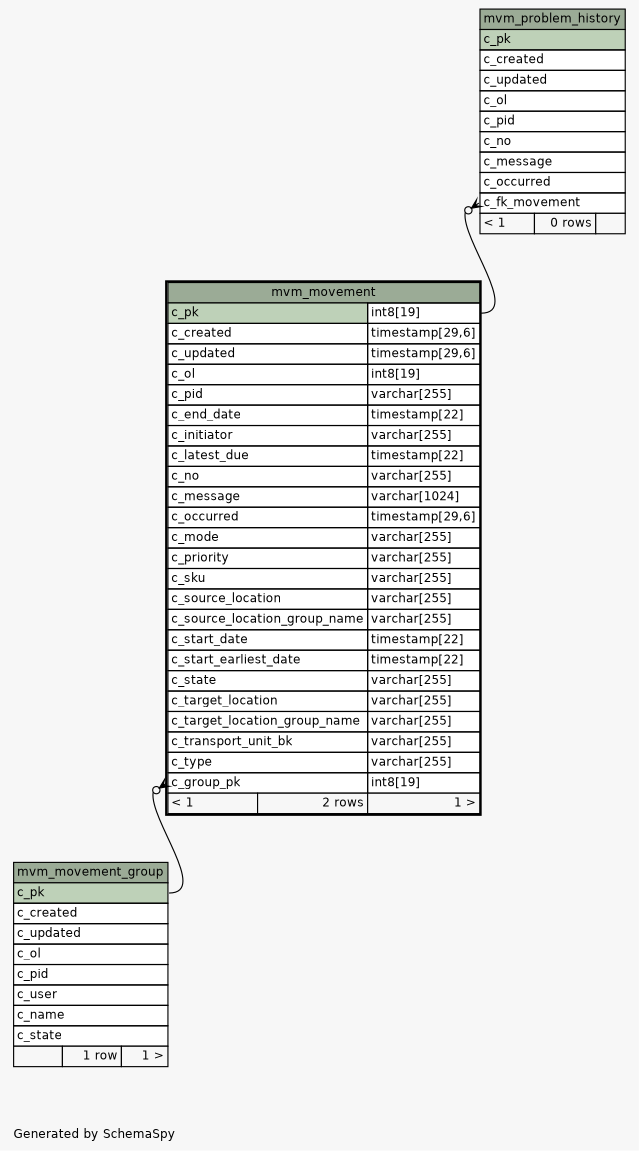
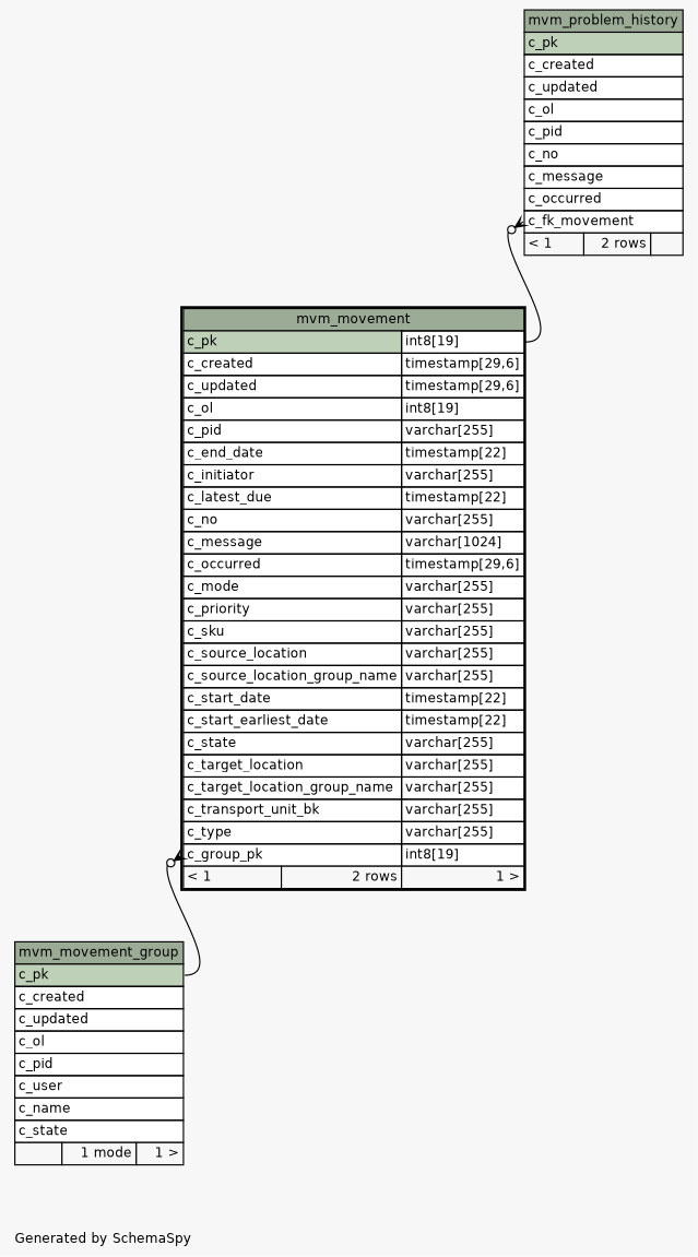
  digraph {
    bgcolor="#f7f7f7"
    fontname=Helvetica
    fontsize=11
    label="\nGenerated by SchemaSpy"
    labeljust=l
    nodesep=0.18
    rankdir=TB
    ranksep=0.46
    node [fontname=Helvetica fontsize=11 shape=plaintext]
    edge [arrowhead=none arrowsize=0.8 arrowtail=crowodot dir=back]
    n1 [label=<     <TABLE BORDER="2" CELLBORDER="1" CELLSPACING="0" BGCOLOR="#ffffff">       <TR><TD COLSPAN="3" BGCOLOR="#9bab96" ALIGN="CENTER">mvm_movement</TD></TR>       <TR><TD PORT="c_pk" COLSPAN="2" BGCOLOR="#bed1b8" ALIGN="LEFT">c_pk</TD><TD PORT="c_pk.type" ALIGN="LEFT">int8[19]</TD></TR>       <TR><TD PORT="c_created" COLSPAN="2" ALIGN="LEFT">c_created</TD><TD PORT="c_created.type" ALIGN="LEFT">timestamp[29,6]</TD></TR>       <TR><TD PORT="c_updated" COLSPAN="2" ALIGN="LEFT">c_updated</TD><TD PORT="c_updated.type" ALIGN="LEFT">timestamp[29,6]</TD></TR>       <TR><TD PORT="c_ol" COLSPAN="2" ALIGN="LEFT">c_ol</TD><TD PORT="c_ol.type" ALIGN="LEFT">int8[19]</TD></TR>       <TR><TD PORT="c_pid" COLSPAN="2" ALIGN="LEFT">c_pid</TD><TD PORT="c_pid.type" ALIGN="LEFT">varchar[255]</TD></TR>       <TR><TD PORT="c_end_date" COLSPAN="2" ALIGN="LEFT">c_end_date</TD><TD PORT="c_end_date.type" ALIGN="LEFT">timestamp[22]</TD></TR>       <TR><TD PORT="c_initiator" COLSPAN="2" ALIGN="LEFT">c_initiator</TD><TD PORT="c_initiator.type" ALIGN="LEFT">varchar[255]</TD></TR>       <TR><TD PORT="c_latest_due" COLSPAN="2" ALIGN="LEFT">c_latest_due</TD><TD PORT="c_latest_due.type" ALIGN="LEFT">timestamp[22]</TD></TR>       <TR><TD PORT="c_no" COLSPAN="2" ALIGN="LEFT">c_no</TD><TD PORT="c_no.type" ALIGN="LEFT">varchar[255]</TD></TR>       <TR><TD PORT="c_message" COLSPAN="2" ALIGN="LEFT">c_message</TD><TD PORT="c_message.type" ALIGN="LEFT">varchar[1024]</TD></TR>       <TR><TD PORT="c_occurred" COLSPAN="2" ALIGN="LEFT">c_occurred</TD><TD PORT="c_occurred.type" ALIGN="LEFT">timestamp[29,6]</TD></TR>       <TR><TD PORT="c_mode" COLSPAN="2" ALIGN="LEFT">c_mode</TD><TD PORT="c_mode.type" ALIGN="LEFT">varchar[255]</TD></TR>       <TR><TD PORT="c_priority" COLSPAN="2" ALIGN="LEFT">c_priority</TD><TD PORT="c_priority.type" ALIGN="LEFT">varchar[255]</TD></TR>       <TR><TD PORT="c_sku" COLSPAN="2" ALIGN="LEFT">c_sku</TD><TD PORT="c_sku.type" ALIGN="LEFT">varchar[255]</TD></TR>       <TR><TD PORT="c_source_location" COLSPAN="2" ALIGN="LEFT">c_source_location</TD><TD PORT="c_source_location.type" ALIGN="LEFT">varchar[255]</TD></TR>       <TR><TD PORT="c_source_location_group_name" COLSPAN="2" ALIGN="LEFT">c_source_location_group_name</TD><TD PORT="c_source_location_group_name.type" ALIGN="LEFT">varchar[255]</TD></TR>       <TR><TD PORT="c_start_date" COLSPAN="2" ALIGN="LEFT">c_start_date</TD><TD PORT="c_start_date.type" ALIGN="LEFT">timestamp[22]</TD></TR>       <TR><TD PORT="c_start_earliest_date" COLSPAN="2" ALIGN="LEFT">c_start_earliest_date</TD><TD PORT="c_start_earliest_date.type" ALIGN="LEFT">timestamp[22]</TD></TR>       <TR><TD PORT="c_state" COLSPAN="2" ALIGN="LEFT">c_state</TD><TD PORT="c_state.type" ALIGN="LEFT">varchar[255]</TD></TR>       <TR><TD PORT="c_target_location" COLSPAN="2" ALIGN="LEFT">c_target_location</TD><TD PORT="c_target_location.type" ALIGN="LEFT">varchar[255]</TD></TR>       <TR><TD PORT="c_target_location_group_name" COLSPAN="2" ALIGN="LEFT">c_target_location_group_name</TD><TD PORT="c_target_location_group_name.type" ALIGN="LEFT">varchar[255]</TD></TR>       <TR><TD PORT="c_transport_unit_bk" COLSPAN="2" ALIGN="LEFT">c_transport_unit_bk</TD><TD PORT="c_transport_unit_bk.type" ALIGN="LEFT">varchar[255]</TD></TR>       <TR><TD PORT="c_type" COLSPAN="2" ALIGN="LEFT">c_type</TD><TD PORT="c_type.type" ALIGN="LEFT">varchar[255]</TD></TR>       <TR><TD PORT="c_group_pk" COLSPAN="2" ALIGN="LEFT">c_group_pk</TD><TD PORT="c_group_pk.type" ALIGN="LEFT">int8[19]</TD></TR>       <TR><TD ALIGN="LEFT" BGCOLOR="#f7f7f7">&lt; 1</TD><TD ALIGN="RIGHT" BGCOLOR="#f7f7f7">2 rows</TD><TD ALIGN="RIGHT" BGCOLOR="#f7f7f7">1 &gt;</TD></TR>     </TABLE>>]
-   n2 [label=<     <TABLE BORDER="0" CELLBORDER="1" CELLSPACING="0" BGCOLOR="#ffffff">       <TR><TD COLSPAN="3" BGCOLOR="#9bab96" ALIGN="CENTER">mvm_movement_group</TD></TR>       <TR><TD PORT="c_pk" COLSPAN="3" BGCOLOR="#bed1b8" ALIGN="LEFT">c_pk</TD></TR>       <TR><TD PORT="c_created" COLSPAN="3" ALIGN="LEFT">c_created</TD></TR>       <TR><TD PORT="c_updated" COLSPAN="3" ALIGN="LEFT">c_updated</TD></TR>       <TR><TD PORT="c_ol" COLSPAN="3" ALIGN="LEFT">c_ol</TD></TR>       <TR><TD PORT="c_pid" COLSPAN="3" ALIGN="LEFT">c_pid</TD></TR>       <TR><TD PORT="c_user" COLSPAN="3" ALIGN="LEFT">c_user</TD></TR>       <TR><TD PORT="c_name" COLSPAN="3" ALIGN="LEFT">c_name</TD></TR>       <TR><TD PORT="c_state" COLSPAN="3" ALIGN="LEFT">c_state</TD></TR>       <TR><TD ALIGN="LEFT" BGCOLOR="#f7f7f7">  </TD><TD ALIGN="RIGHT" BGCOLOR="#f7f7f7">1 row</TD><TD ALIGN="RIGHT" BGCOLOR="#f7f7f7">1 &gt;</TD></TR>     </TABLE>>]
-   n3 [label=<     <TABLE BORDER="0" CELLBORDER="1" CELLSPACING="0" BGCOLOR="#ffffff">       <TR><TD COLSPAN="3" BGCOLOR="#9bab96" ALIGN="CENTER">mvm_problem_history</TD></TR>       <TR><TD PORT="c_pk" COLSPAN="3" BGCOLOR="#bed1b8" ALIGN="LEFT">c_pk</TD></TR>       <TR><TD PORT="c_created" COLSPAN="3" ALIGN="LEFT">c_created</TD></TR>       <TR><TD PORT="c_updated" COLSPAN="3" ALIGN="LEFT">c_updated</TD></TR>       <TR><TD PORT="c_ol" COLSPAN="3" ALIGN="LEFT">c_ol</TD></TR>       <TR><TD PORT="c_pid" COLSPAN="3" ALIGN="LEFT">c_pid</TD></TR>       <TR><TD PORT="c_no" COLSPAN="3" ALIGN="LEFT">c_no</TD></TR>       <TR><TD PORT="c_message" COLSPAN="3" ALIGN="LEFT">c_message</TD></TR>       <TR><TD PORT="c_occurred" COLSPAN="3" ALIGN="LEFT">c_occurred</TD></TR>       <TR><TD PORT="c_fk_movement" COLSPAN="3" ALIGN="LEFT">c_fk_movement</TD></TR>       <TR><TD ALIGN="LEFT" BGCOLOR="#f7f7f7">&lt; 1</TD><TD ALIGN="RIGHT" BGCOLOR="#f7f7f7">0 rows</TD><TD ALIGN="RIGHT" BGCOLOR="#f7f7f7">  </TD></TR>     </TABLE>>]
+   n2 [label=<     <TABLE BORDER="0" CELLBORDER="1" CELLSPACING="0" BGCOLOR="#ffffff">       <TR><TD COLSPAN="3" BGCOLOR="#9bab96" ALIGN="CENTER">mvm_movement_group</TD></TR>       <TR><TD PORT="c_pk" COLSPAN="3" BGCOLOR="#bed1b8" ALIGN="LEFT">c_pk</TD></TR>       <TR><TD PORT="c_created" COLSPAN="3" ALIGN="LEFT">c_created</TD></TR>       <TR><TD PORT="c_updated" COLSPAN="3" ALIGN="LEFT">c_updated</TD></TR>       <TR><TD PORT="c_ol" COLSPAN="3" ALIGN="LEFT">c_ol</TD></TR>       <TR><TD PORT="c_pid" COLSPAN="3" ALIGN="LEFT">c_pid</TD></TR>       <TR><TD PORT="c_user" COLSPAN="3" ALIGN="LEFT">c_user</TD></TR>       <TR><TD PORT="c_name" COLSPAN="3" ALIGN="LEFT">c_name</TD></TR>       <TR><TD PORT="c_state" COLSPAN="3" ALIGN="LEFT">c_state</TD></TR>       <TR><TD ALIGN="LEFT" BGCOLOR="#f7f7f7">  </TD><TD ALIGN="RIGHT" BGCOLOR="#f7f7f7">1 mode</TD><TD ALIGN="RIGHT" BGCOLOR="#f7f7f7">1 &gt;</TD></TR>     </TABLE>>]
+   n3 [label=<     <TABLE BORDER="0" CELLBORDER="1" CELLSPACING="0" BGCOLOR="#ffffff">       <TR><TD COLSPAN="3" BGCOLOR="#9bab96" ALIGN="CENTER">mvm_problem_history</TD></TR>       <TR><TD PORT="c_pk" COLSPAN="3" BGCOLOR="#bed1b8" ALIGN="LEFT">c_pk</TD></TR>       <TR><TD PORT="c_created" COLSPAN="3" ALIGN="LEFT">c_created</TD></TR>       <TR><TD PORT="c_updated" COLSPAN="3" ALIGN="LEFT">c_updated</TD></TR>       <TR><TD PORT="c_ol" COLSPAN="3" ALIGN="LEFT">c_ol</TD></TR>       <TR><TD PORT="c_pid" COLSPAN="3" ALIGN="LEFT">c_pid</TD></TR>       <TR><TD PORT="c_no" COLSPAN="3" ALIGN="LEFT">c_no</TD></TR>       <TR><TD PORT="c_message" COLSPAN="3" ALIGN="LEFT">c_message</TD></TR>       <TR><TD PORT="c_occurred" COLSPAN="3" ALIGN="LEFT">c_occurred</TD></TR>       <TR><TD PORT="c_fk_movement" COLSPAN="3" ALIGN="LEFT">c_fk_movement</TD></TR>       <TR><TD ALIGN="LEFT" BGCOLOR="#f7f7f7">&lt; 1</TD><TD ALIGN="RIGHT" BGCOLOR="#f7f7f7">2 rows</TD><TD ALIGN="RIGHT" BGCOLOR="#f7f7f7">  </TD></TR>     </TABLE>>]
    n1 -> n2 [headport="c_pk:e" tailport="c_group_pk:w"]
    n3 -> n1 [headport="c_pk.type:e" tailport="c_fk_movement:w"]
  }
